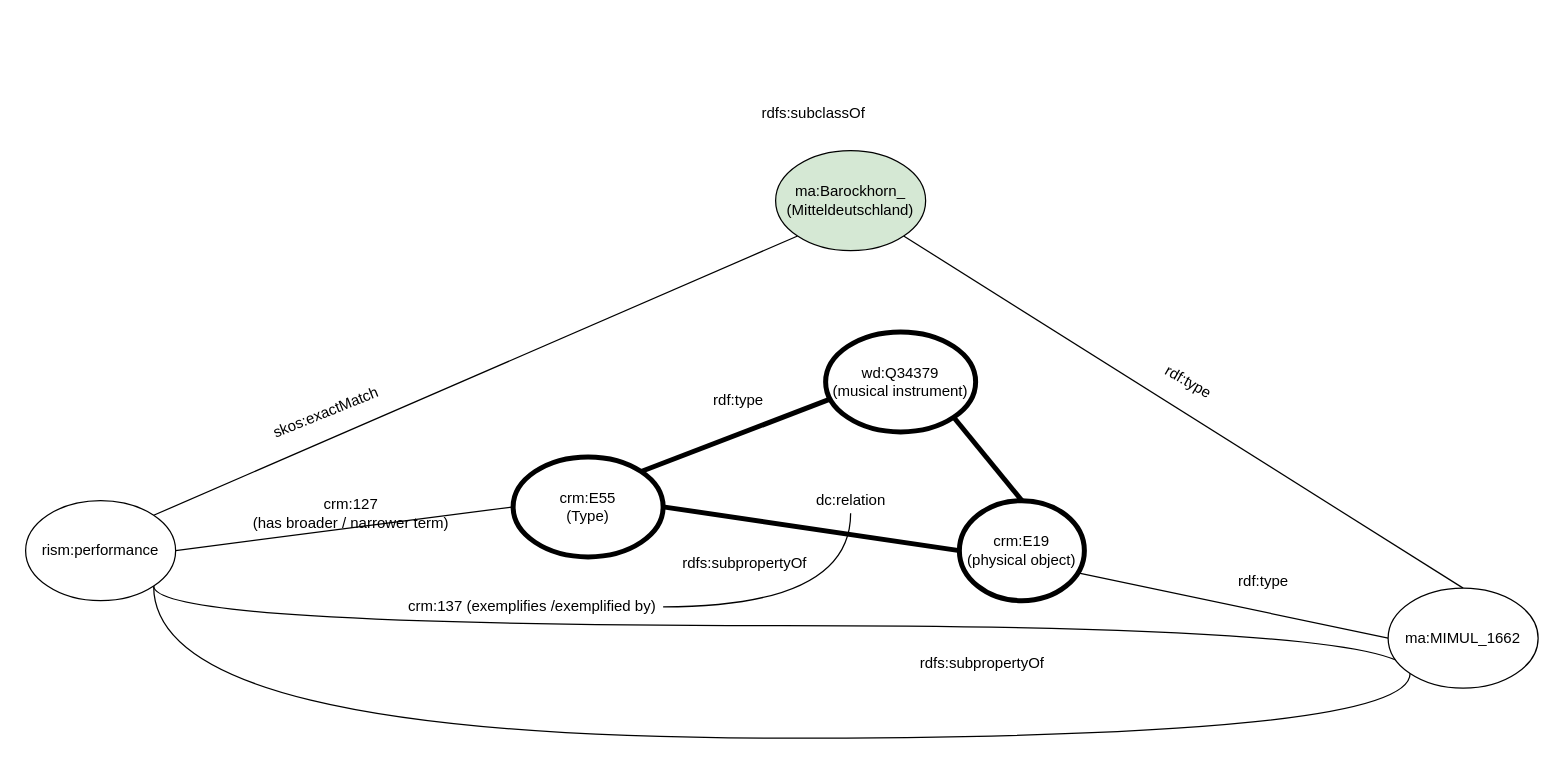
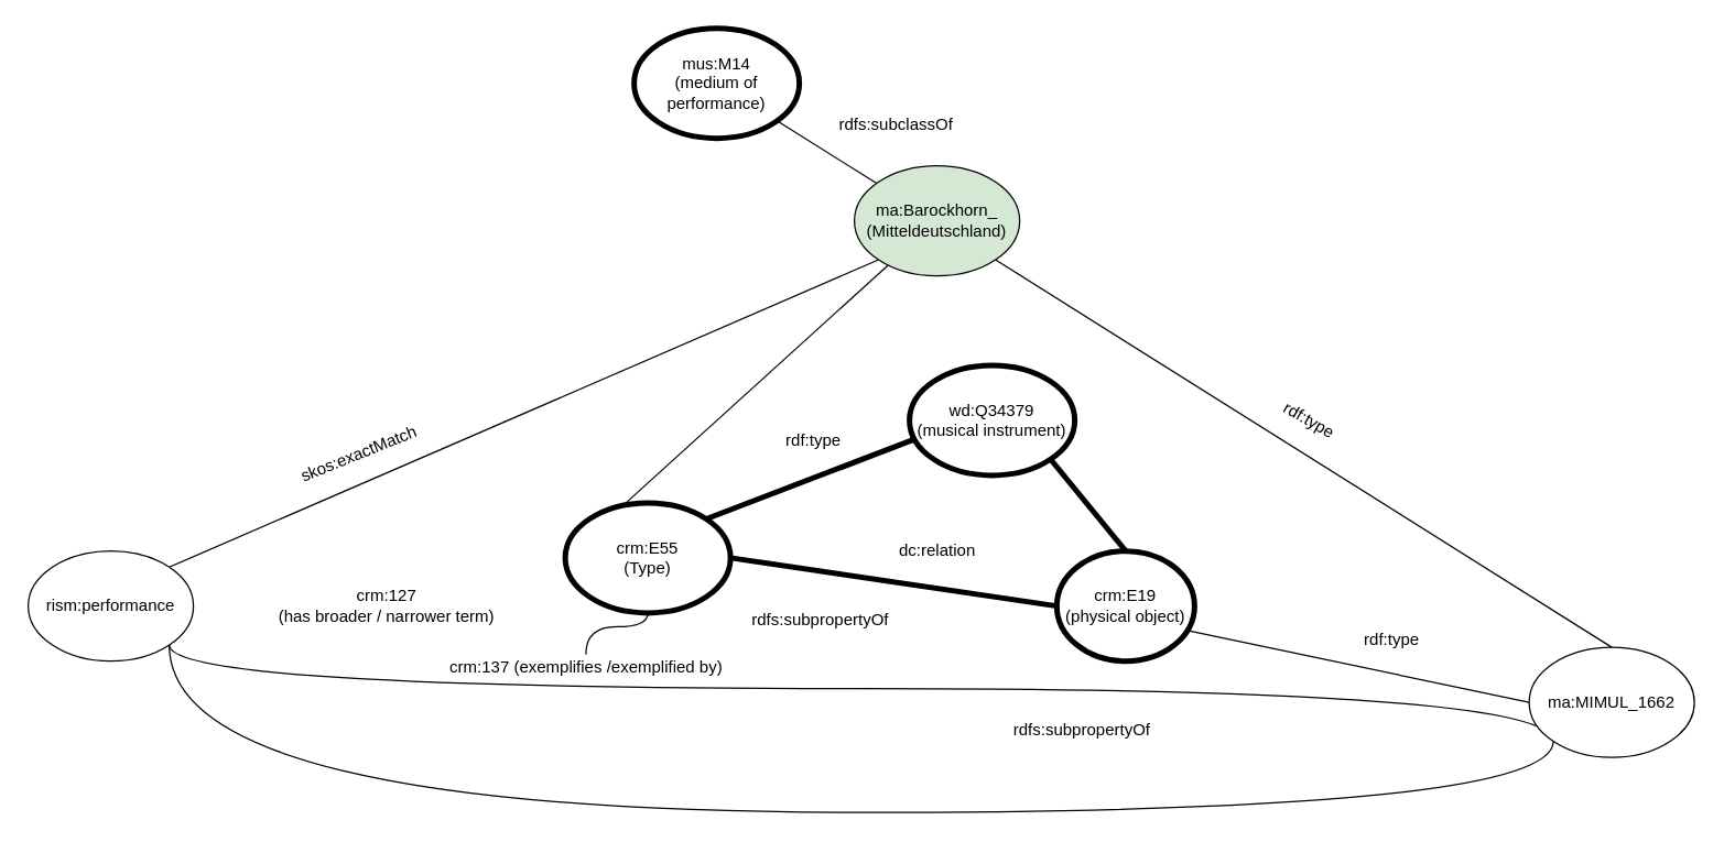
  <mxCell id="0" />
  <mxCell id="1" parent="0" />
  <mxCell id="2" style="edgeStyle=none;rounded=0;orthogonalLoop=1;jettySize=auto;html=1;exitX=1;exitY=0;exitDx=0;exitDy=0;entryX=0;entryY=1;entryDx=0;entryDy=0;endArrow=none;endFill=0;" parent="1" source="5" target="8" edge="1"><mxGeometry relative="1" as="geometry" /></mxCell>
  <mxCell id="3" style="edgeStyle=orthogonalEdgeStyle;rounded=0;orthogonalLoop=1;jettySize=auto;html=1;entryX=0;entryY=1;entryDx=0;entryDy=0;endArrow=none;endFill=0;strokeWidth=1;curved=1;exitX=1;exitY=1;exitDx=0;exitDy=0;" parent="1" source="5" target="23" edge="1"><mxGeometry relative="1" as="geometry"><Array as="points"><mxPoint x="122" y="500" /><mxPoint x="1128" y="500" /></Array></mxGeometry></mxCell>
  <mxCell id="4" style="edgeStyle=orthogonalEdgeStyle;curved=1;rounded=0;orthogonalLoop=1;jettySize=auto;html=1;exitX=1;exitY=1;exitDx=0;exitDy=0;entryX=0;entryY=1;entryDx=0;entryDy=0;endArrow=none;endFill=0;strokeWidth=1;" parent="1" source="5" target="23" edge="1"><mxGeometry relative="1" as="geometry"><Array as="points"><mxPoint x="122" y="590" /><mxPoint x="1128" y="590" /></Array></mxGeometry></mxCell>
  <mxCell id="5" value="rism:performance" style="ellipse;whiteSpace=wrap;html=1;strokeWidth=1;" parent="1" vertex="1"><mxGeometry x="20" y="400" width="120" height="80" as="geometry" /></mxCell>
  <mxCell id="6" style="edgeStyle=none;rounded=0;orthogonalLoop=1;jettySize=auto;html=1;exitX=1;exitY=1;exitDx=0;exitDy=0;entryX=0.5;entryY=0;entryDx=0;entryDy=0;endArrow=none;endFill=0;" parent="1" source="8" target="23" edge="1"><mxGeometry relative="1" as="geometry" /></mxCell>
+ <mxCell id="7" value="" style="edgeStyle=none;rounded=0;orthogonalLoop=1;jettySize=auto;html=1;endArrow=none;endFill=0;strokeWidth=1;" parent="1" source="8" target="9" edge="1"><mxGeometry relative="1" as="geometry" /></mxCell>
  <mxCell id="8" value="ma:Barockhorn_&lt;br&gt;(Mitteldeutschland)" style="ellipse;whiteSpace=wrap;html=1;strokeWidth=1;fillColor=#d5e8d4;" parent="1" vertex="1"><mxGeometry x="620" y="120" width="120" height="80" as="geometry" /></mxCell>
+ <mxCell id="9" value="mus:M14&lt;br&gt;(medium of performance)" style="ellipse;whiteSpace=wrap;html=1;strokeWidth=4;" parent="1" vertex="1"><mxGeometry x="460" y="20" width="120" height="80" as="geometry" /></mxCell>
  <mxCell id="10" style="rounded=0;orthogonalLoop=1;jettySize=auto;html=1;exitX=0.958;exitY=0.725;exitDx=0;exitDy=0;entryX=0;entryY=0.5;entryDx=0;entryDy=0;endArrow=none;endFill=0;strokeWidth=1;exitPerimeter=0;" parent="1" source="11" target="23" edge="1"><mxGeometry relative="1" as="geometry" /></mxCell>
  <mxCell id="11" value="crm:E19&lt;br&gt;(physical object)" style="ellipse;whiteSpace=wrap;html=1;strokeWidth=4;" parent="1" vertex="1"><mxGeometry x="767" y="400" width="100" height="80" as="geometry" /></mxCell>
  <mxCell id="12" value="skos:exactMatch" style="text;html=1;align=center;verticalAlign=middle;resizable=0;points=[];autosize=1;rotation=338;" parent="1" vertex="1"><mxGeometry x="210" y="320" width="100" height="20" as="geometry" /></mxCell>
  <mxCell id="13" value="rdf:type" style="text;html=1;align=center;verticalAlign=middle;resizable=0;points=[];autosize=1;rotation=30;" parent="1" vertex="1"><mxGeometry x="920" y="295" width="60" height="20" as="geometry" /></mxCell>
- <mxCell id="14" style="rounded=0;orthogonalLoop=1;jettySize=auto;html=1;exitX=0;exitY=0.5;exitDx=0;exitDy=0;entryX=1;entryY=0.5;entryDx=0;entryDy=0;endArrow=none;endFill=0;strokeWidth=1;" parent="1" source="17" target="5" edge="1"><mxGeometry relative="1" as="geometry"><mxPoint x="220" y="440" as="sourcePoint" /></mxGeometry></mxCell>
+ <mxCell id="14" style="rounded=0;orthogonalLoop=1;jettySize=auto;html=1;exitX=0;exitY=0.5;exitDx=0;exitDy=0;endArrow=none;endFill=0;strokeWidth=1;" parent="1" source="17" target="8" edge="1"><mxGeometry relative="1" as="geometry"><mxPoint x="220" y="440" as="sourcePoint" /></mxGeometry></mxCell>
  <mxCell id="15" style="rounded=0;orthogonalLoop=1;jettySize=auto;html=1;exitX=1;exitY=0.5;exitDx=0;exitDy=0;entryX=0;entryY=0.5;entryDx=0;entryDy=0;endArrow=none;endFill=0;strokeWidth=4;" parent="1" source="17" target="11" edge="1"><mxGeometry relative="1" as="geometry" /></mxCell>
  <mxCell id="16" style="edgeStyle=none;rounded=0;orthogonalLoop=1;jettySize=auto;html=1;exitX=1;exitY=0;exitDx=0;exitDy=0;entryX=0.025;entryY=0.675;entryDx=0;entryDy=0;entryPerimeter=0;endArrow=none;endFill=0;strokeWidth=4;" parent="1" source="17" target="25" edge="1"><mxGeometry relative="1" as="geometry" /></mxCell>
  <mxCell id="17" value="crm:E55&lt;br&gt;(Type)" style="ellipse;whiteSpace=wrap;html=1;strokeWidth=4;" parent="1" vertex="1"><mxGeometry x="410" y="365" width="120" height="80" as="geometry" /></mxCell>
- <mxCell id="18" style="edgeStyle=orthogonalEdgeStyle;curved=1;rounded=0;orthogonalLoop=1;jettySize=auto;html=1;endArrow=none;endFill=0;strokeWidth=1;" parent="1" source="19" target="22" edge="1"><mxGeometry relative="1" as="geometry"><mxPoint x="680" y="411" as="targetPoint" /></mxGeometry></mxCell>
+ <mxCell id="18" style="edgeStyle=orthogonalEdgeStyle;curved=1;rounded=0;orthogonalLoop=1;jettySize=auto;html=1;endArrow=none;endFill=0;strokeWidth=1;" parent="1" source="19" target="17" edge="1"><mxGeometry relative="1" as="geometry"><mxPoint x="680" y="411" as="targetPoint" /></mxGeometry></mxCell>
  <mxCell id="19" value="crm:137 (exemplifies /exemplified by)" style="text;html=1;align=center;verticalAlign=middle;resizable=0;points=[];autosize=1;" parent="1" vertex="1"><mxGeometry x="320" y="475" width="210" height="20" as="geometry" /></mxCell>
- <mxCell id="20" value="crm:127&lt;br&gt;(has broader / narrower term)" style="text;html=1;align=center;verticalAlign=middle;resizable=0;points=[];autosize=1;" parent="1" vertex="1"><mxGeometry x="195" y="395" width="170" height="30" as="geometry" /></mxCell>
+ <mxCell id="20" value="crm:127&lt;br&gt;(has broader / narrower term)" style="text;html=1;align=center;verticalAlign=middle;resizable=0;points=[];autosize=1;" parent="1" vertex="1"><mxGeometry x="195" y="425" width="170" height="30" as="geometry" /></mxCell>
  <mxCell id="21" value="rdfs:subpropertyOf" style="text;html=1;align=center;verticalAlign=middle;resizable=0;points=[];autosize=1;" parent="1" vertex="1"><mxGeometry x="730" y="520" width="110" height="20" as="geometry" /></mxCell>
  <mxCell id="22" value="dc:relation" style="text;html=1;align=center;verticalAlign=middle;resizable=0;points=[];autosize=1;" parent="1" vertex="1"><mxGeometry x="645" y="390" width="70" height="20" as="geometry" /></mxCell>
  <mxCell id="23" value="ma:MIMUL_1662" style="ellipse;whiteSpace=wrap;html=1;strokeWidth=1;" parent="1" vertex="1"><mxGeometry x="1110" y="470" width="120" height="80" as="geometry" /></mxCell>
  <mxCell id="24" style="rounded=0;orthogonalLoop=1;jettySize=auto;html=1;exitX=1;exitY=1;exitDx=0;exitDy=0;entryX=0.5;entryY=0;entryDx=0;entryDy=0;endArrow=none;endFill=0;strokeWidth=4;" parent="1" source="25" target="11" edge="1"><mxGeometry relative="1" as="geometry" /></mxCell>
  <mxCell id="25" value="wd:Q34379&lt;br&gt;(musical instrument)" style="ellipse;whiteSpace=wrap;html=1;strokeWidth=4;" parent="1" vertex="1"><mxGeometry x="660" y="265" width="120" height="80" as="geometry" /></mxCell>
  <mxCell id="26" value="rdf:type" style="text;html=1;align=center;verticalAlign=middle;resizable=0;points=[];autosize=1;" parent="1" vertex="1"><mxGeometry x="560" y="310" width="60" height="20" as="geometry" /></mxCell>
  <mxCell id="27" value="rdf:type" style="text;html=1;align=center;verticalAlign=middle;resizable=0;points=[];autosize=1;" parent="1" vertex="1"><mxGeometry x="980" y="455" width="60" height="20" as="geometry" /></mxCell>
  <mxCell id="28" value="rdfs:subclassOf" style="text;html=1;align=center;verticalAlign=middle;resizable=0;points=[];autosize=1;" parent="1" vertex="1"><mxGeometry x="600" y="80" width="100" height="20" as="geometry" /></mxCell>
  <mxCell id="29" value="rdfs:subpropertyOf" style="text;html=1;align=center;verticalAlign=middle;resizable=0;points=[];autosize=1;" parent="1" vertex="1"><mxGeometry x="540" y="440" width="110" height="20" as="geometry" /></mxCell>
